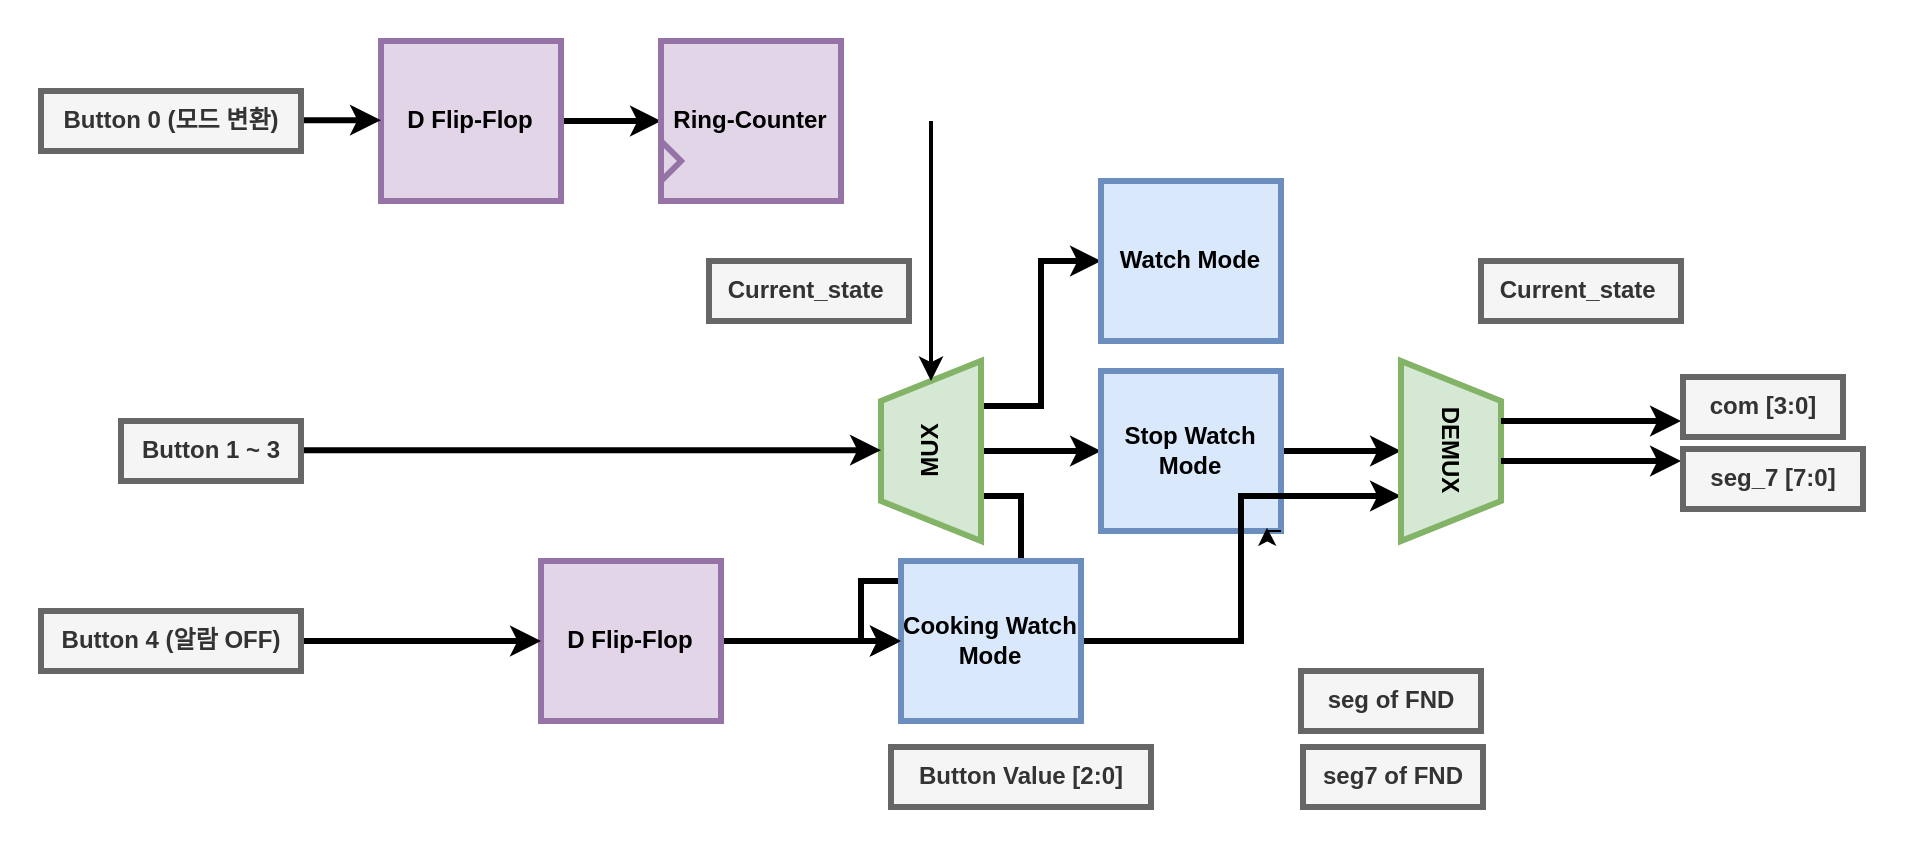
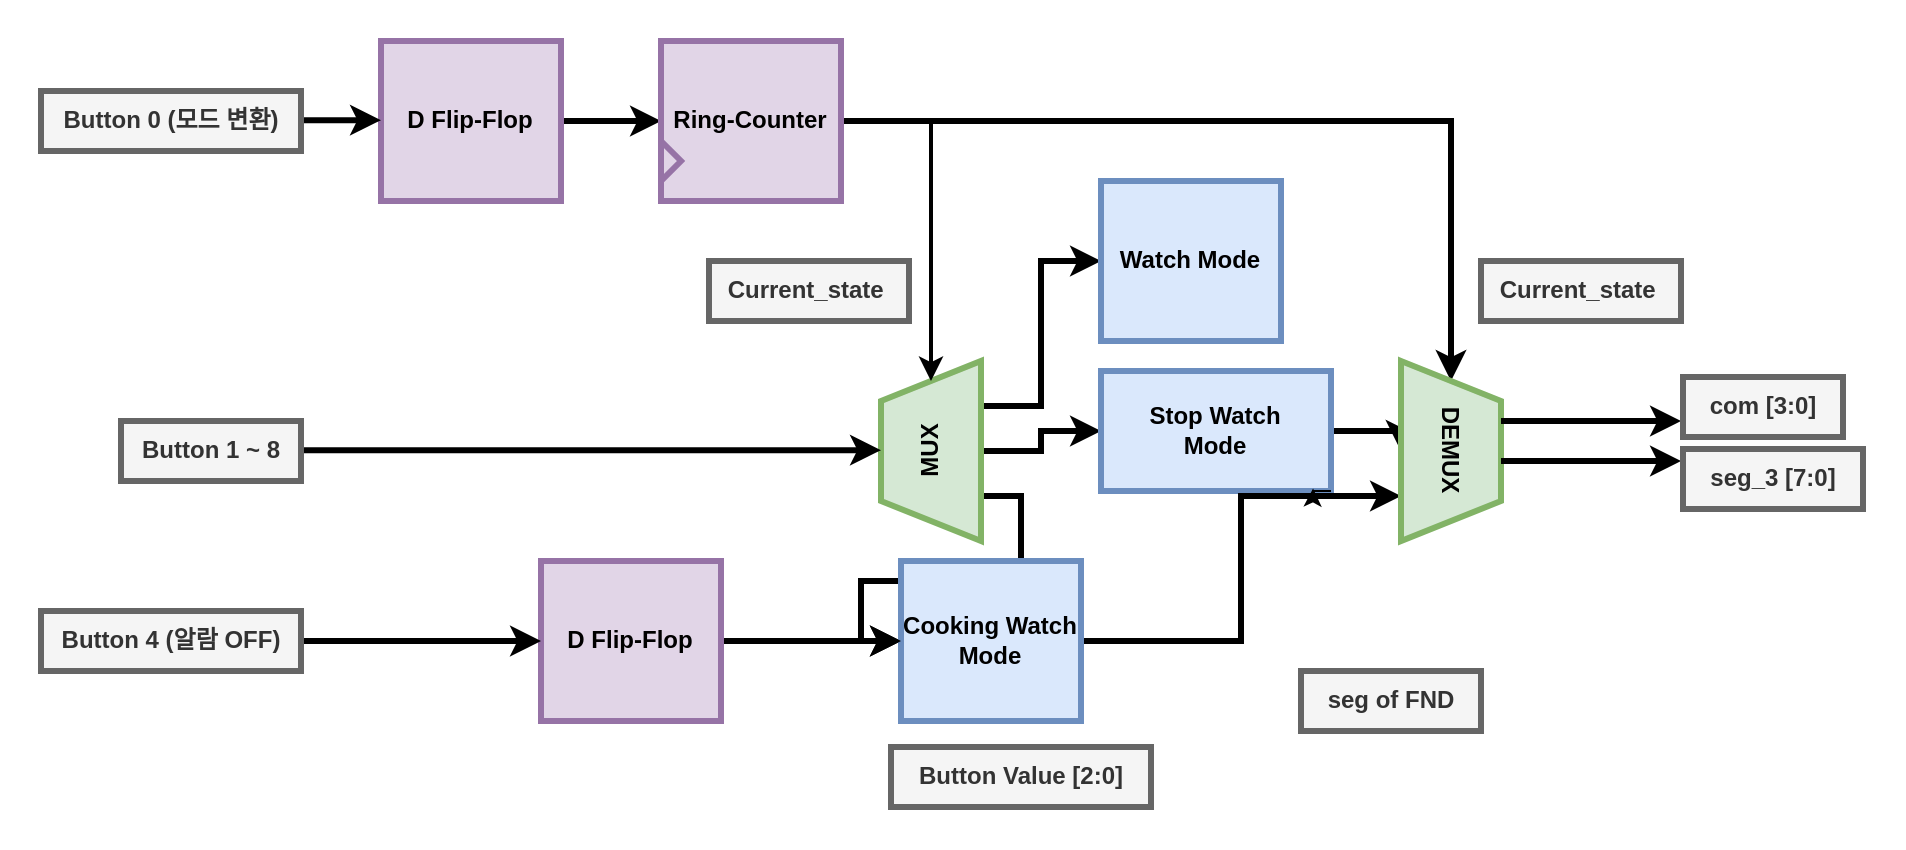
  <mxCell id="0" />
  <mxCell id="1" parent="0" />
  <mxCell id="2" style="edgeStyle=orthogonalEdgeStyle;rounded=0;orthogonalLoop=1;jettySize=auto;html=1;entryX=0;entryY=0.5;entryDx=0;entryDy=0;strokeWidth=3;" parent="1" source="3" target="5" edge="1"><mxGeometry relative="1" as="geometry" /></mxCell>
  <mxCell id="3" value="&lt;b&gt;D Flip-Flop&lt;/b&gt;" style="rounded=0;whiteSpace=wrap;html=1;fillColor=#e1d5e7;strokeColor=#9673a6;strokeWidth=3;" parent="1" vertex="1"><mxGeometry x="190" y="20" width="90" height="80" as="geometry" /></mxCell>
+ <mxCell id="4" style="edgeStyle=orthogonalEdgeStyle;rounded=0;orthogonalLoop=1;jettySize=auto;html=1;entryX=0;entryY=0.5;entryDx=0;entryDy=0;strokeWidth=3;" parent="1" source="5" target="17" edge="1"><mxGeometry relative="1" as="geometry" /></mxCell>
  <mxCell id="5" value="&lt;b&gt;Ring-Counter&lt;/b&gt;" style="rounded=0;whiteSpace=wrap;html=1;fillColor=#e1d5e7;strokeColor=#9673a6;strokeWidth=3;" parent="1" vertex="1"><mxGeometry x="330" y="20" width="90" height="80" as="geometry" /></mxCell>
  <mxCell id="6" value="" style="triangle;whiteSpace=wrap;html=1;fillColor=#e1d5e7;strokeColor=#9673a6;strokeWidth=3;" parent="1" vertex="1"><mxGeometry x="330" y="70" width="10" height="20" as="geometry" /></mxCell>
  <mxCell id="7" style="edgeStyle=orthogonalEdgeStyle;rounded=0;orthogonalLoop=1;jettySize=auto;html=1;entryX=0;entryY=0.5;entryDx=0;entryDy=0;strokeWidth=3;" parent="1" source="10" target="13" edge="1"><mxGeometry relative="1" as="geometry" /></mxCell>
  <mxCell id="8" style="edgeStyle=orthogonalEdgeStyle;rounded=0;orthogonalLoop=1;jettySize=auto;html=1;exitX=0.75;exitY=1;exitDx=0;exitDy=0;entryX=0;entryY=0.5;entryDx=0;entryDy=0;strokeWidth=3;" parent="1" source="10" target="11" edge="1"><mxGeometry relative="1" as="geometry" /></mxCell>
  <mxCell id="9" style="edgeStyle=orthogonalEdgeStyle;rounded=0;orthogonalLoop=1;jettySize=auto;html=1;exitX=0.25;exitY=1;exitDx=0;exitDy=0;entryX=0;entryY=0.5;entryDx=0;entryDy=0;strokeWidth=3;" parent="1" source="10" target="15" edge="1"><mxGeometry relative="1" as="geometry" /></mxCell>
  <mxCell id="10" value="&lt;b&gt;MUX&lt;/b&gt;" style="shape=trapezoid;perimeter=trapezoidPerimeter;whiteSpace=wrap;html=1;fixedSize=1;rotation=-90;fillColor=#d5e8d4;strokeColor=#82b366;strokeWidth=3;" parent="1" vertex="1"><mxGeometry x="420" y="200" width="90" height="50" as="geometry" /></mxCell>
  <mxCell id="11" value="&lt;b&gt;Watch Mode&lt;/b&gt;" style="rounded=0;whiteSpace=wrap;html=1;fillColor=#dae8fc;strokeColor=#6c8ebf;strokeWidth=3;" parent="1" vertex="1"><mxGeometry x="550" y="90" width="90" height="80" as="geometry" /></mxCell>
  <mxCell id="12" style="edgeStyle=orthogonalEdgeStyle;rounded=0;orthogonalLoop=1;jettySize=auto;html=1;exitX=1;exitY=0.5;exitDx=0;exitDy=0;entryX=0.5;entryY=1;entryDx=0;entryDy=0;strokeWidth=3;" parent="1" source="13" target="17" edge="1"><mxGeometry relative="1" as="geometry" /></mxCell>
- <mxCell id="13" value="&lt;b&gt;Stop Watch&lt;/b&gt;&lt;div&gt;&lt;b&gt;Mode&lt;/b&gt;&lt;/div&gt;" style="rounded=0;whiteSpace=wrap;html=1;fillColor=#dae8fc;strokeColor=#6c8ebf;strokeWidth=3;" parent="1" vertex="1"><mxGeometry x="550" y="185" width="90" height="80" as="geometry" /></mxCell>
+ <mxCell id="13" value="&lt;b&gt;Stop Watch&lt;/b&gt;&lt;div&gt;&lt;b&gt;Mode&lt;/b&gt;&lt;/div&gt;" style="rounded=0;whiteSpace=wrap;html=1;fillColor=#dae8fc;strokeColor=#6c8ebf;strokeWidth=3;" parent="1" vertex="1"><mxGeometry x="550" y="185" width="115" height="60" as="geometry" /></mxCell>
  <mxCell id="14" style="edgeStyle=orthogonalEdgeStyle;rounded=0;orthogonalLoop=1;jettySize=auto;html=1;exitX=1;exitY=0.5;exitDx=0;exitDy=0;entryX=0.75;entryY=1;entryDx=0;entryDy=0;strokeWidth=3;" parent="1" source="15" target="17" edge="1"><mxGeometry relative="1" as="geometry" /></mxCell>
  <mxCell id="15" value="&lt;b&gt;Cooking Watch&lt;/b&gt;&lt;div&gt;&lt;b&gt;Mode&lt;/b&gt;&lt;/div&gt;" style="rounded=0;whiteSpace=wrap;html=1;fillColor=#dae8fc;strokeColor=#6c8ebf;strokeWidth=3;" parent="1" vertex="1"><mxGeometry x="450" y="280" width="90" height="80" as="geometry" /></mxCell>
  <mxCell id="16" style="edgeStyle=orthogonalEdgeStyle;rounded=0;orthogonalLoop=1;jettySize=auto;html=1;exitX=1;exitY=1;exitDx=0;exitDy=0;entryX=0.922;entryY=0.979;entryDx=0;entryDy=0;entryPerimeter=0;" parent="1" source="13" target="13" edge="1"><mxGeometry relative="1" as="geometry" /></mxCell>
  <mxCell id="17" value="&lt;b&gt;DEMUX&lt;/b&gt;" style="shape=trapezoid;perimeter=trapezoidPerimeter;whiteSpace=wrap;html=1;fixedSize=1;rotation=90;fillColor=#d5e8d4;strokeColor=#82b366;strokeWidth=3;" parent="1" vertex="1"><mxGeometry x="680" y="200" width="90" height="50" as="geometry" /></mxCell>
  <mxCell id="18" style="edgeStyle=orthogonalEdgeStyle;rounded=0;orthogonalLoop=1;jettySize=auto;html=1;entryX=0;entryY=0.5;entryDx=0;entryDy=0;strokeWidth=3;" parent="1" source="19" target="15" edge="1"><mxGeometry relative="1" as="geometry" /></mxCell>
  <mxCell id="19" value="&lt;b&gt;D Flip-Flop&lt;/b&gt;" style="rounded=0;whiteSpace=wrap;html=1;fillColor=#e1d5e7;strokeColor=#9673a6;strokeWidth=3;" parent="1" vertex="1"><mxGeometry x="270" y="280" width="90" height="80" as="geometry" /></mxCell>
  <mxCell id="20" value="" style="endArrow=classic;html=1;rounded=0;entryX=1;entryY=0.5;entryDx=0;entryDy=0;strokeWidth=2;" parent="1" target="10" edge="1"><mxGeometry width="50" height="50" relative="1" as="geometry"><mxPoint x="465" y="60" as="sourcePoint" /><mxPoint x="460.004" y="185.001" as="targetPoint" /></mxGeometry></mxCell>
  <mxCell id="21" value="" style="endArrow=classic;html=1;rounded=0;strokeWidth=3;" parent="1" edge="1"><mxGeometry width="50" height="50" relative="1" as="geometry"><mxPoint x="150" y="224.58" as="sourcePoint" /><mxPoint x="440" y="224.58" as="targetPoint" /></mxGeometry></mxCell>
  <mxCell id="22" value="" style="endArrow=classic;html=1;rounded=0;strokeWidth=3;" parent="1" edge="1"><mxGeometry width="50" height="50" relative="1" as="geometry"><mxPoint x="150" y="320" as="sourcePoint" /><mxPoint x="270" y="320" as="targetPoint" /></mxGeometry></mxCell>
  <mxCell id="23" value="" style="endArrow=classic;html=1;rounded=0;strokeWidth=3;" parent="1" edge="1"><mxGeometry width="50" height="50" relative="1" as="geometry"><mxPoint x="150" y="59.58" as="sourcePoint" /><mxPoint x="190" y="59.58" as="targetPoint" /></mxGeometry></mxCell>
  <mxCell id="24" value="&lt;b&gt;Button 0 (모드 변환)&lt;/b&gt;" style="text;html=1;align=center;verticalAlign=middle;resizable=0;points=[];autosize=1;strokeColor=#666666;fillColor=#f5f5f5;fontColor=#333333;strokeWidth=3;" parent="1" vertex="1"><mxGeometry x="20" y="45" width="130" height="30" as="geometry" /></mxCell>
- <mxCell id="25" value="&lt;b&gt;Button 1 ~ 3&lt;/b&gt;" style="text;html=1;align=center;verticalAlign=middle;resizable=0;points=[];autosize=1;strokeColor=#666666;fillColor=#f5f5f5;fontColor=#333333;strokeWidth=3;" parent="1" vertex="1"><mxGeometry x="60" y="210" width="90" height="30" as="geometry" /></mxCell>
+ <mxCell id="25" value="&lt;b&gt;Button 1 ~ 8&lt;/b&gt;" style="text;html=1;align=center;verticalAlign=middle;resizable=0;points=[];autosize=1;strokeColor=#666666;fillColor=#f5f5f5;fontColor=#333333;strokeWidth=3;" parent="1" vertex="1"><mxGeometry x="60" y="210" width="90" height="30" as="geometry" /></mxCell>
  <mxCell id="26" value="&lt;b&gt;Button 4 (알람 OFF)&lt;/b&gt;" style="text;html=1;align=center;verticalAlign=middle;resizable=0;points=[];autosize=1;strokeColor=#666666;fillColor=#f5f5f5;fontColor=#333333;strokeWidth=3;" parent="1" vertex="1"><mxGeometry x="20" y="305" width="130" height="30" as="geometry" /></mxCell>
  <mxCell id="27" value="&lt;b&gt;Current_state&amp;nbsp;&lt;/b&gt;" style="text;html=1;align=center;verticalAlign=middle;resizable=0;points=[];autosize=1;strokeColor=#666666;fillColor=#f5f5f5;fontColor=#333333;strokeWidth=3;" parent="1" vertex="1"><mxGeometry x="354" y="130" width="100" height="30" as="geometry" /></mxCell>
  <mxCell id="28" value="&lt;b&gt;Current_state&amp;nbsp;&lt;/b&gt;" style="text;html=1;align=center;verticalAlign=middle;resizable=0;points=[];autosize=1;strokeColor=#666666;fillColor=#f5f5f5;fontColor=#333333;strokeWidth=3;" parent="1" vertex="1"><mxGeometry x="740" y="130" width="100" height="30" as="geometry" /></mxCell>
  <mxCell id="29" value="&lt;b&gt;seg of FND&lt;/b&gt;" style="text;html=1;align=center;verticalAlign=middle;resizable=0;points=[];autosize=1;strokeColor=#666666;fillColor=#f5f5f5;fontColor=#333333;strokeWidth=3;" parent="1" vertex="1"><mxGeometry x="650" y="335" width="90" height="30" as="geometry" /></mxCell>
- <mxCell id="30" value="&lt;b&gt;seg7 of FND&lt;/b&gt;" style="text;html=1;align=center;verticalAlign=middle;resizable=0;points=[];autosize=1;strokeColor=#666666;fillColor=#f5f5f5;fontColor=#333333;strokeWidth=3;" parent="1" vertex="1"><mxGeometry x="651" y="373" width="90" height="30" as="geometry" /></mxCell>
  <mxCell id="31" value="&lt;b&gt;Button Value [2:0]&lt;/b&gt;" style="text;html=1;align=center;verticalAlign=middle;resizable=0;points=[];autosize=1;strokeColor=#666666;fillColor=#f5f5f5;fontColor=#333333;strokeWidth=3;" parent="1" vertex="1"><mxGeometry x="445" y="373" width="130" height="30" as="geometry" /></mxCell>
  <mxCell id="32" value="" style="endArrow=classic;html=1;rounded=0;strokeWidth=3;" parent="1" edge="1"><mxGeometry width="50" height="50" relative="1" as="geometry"><mxPoint x="750" y="210" as="sourcePoint" /><mxPoint x="840" y="210" as="targetPoint" /></mxGeometry></mxCell>
  <mxCell id="33" value="" style="endArrow=classic;html=1;rounded=0;strokeWidth=3;" parent="1" edge="1"><mxGeometry width="50" height="50" relative="1" as="geometry"><mxPoint x="750" y="230" as="sourcePoint" /><mxPoint x="840" y="230" as="targetPoint" /></mxGeometry></mxCell>
  <mxCell id="34" value="&lt;b&gt;com [3:0]&lt;/b&gt;" style="text;html=1;align=center;verticalAlign=middle;resizable=0;points=[];autosize=1;strokeColor=#666666;fillColor=#f5f5f5;fontColor=#333333;strokeWidth=3;" parent="1" vertex="1"><mxGeometry x="841" y="188" width="80" height="30" as="geometry" /></mxCell>
- <mxCell id="35" value="&lt;b&gt;seg_7 [7:0]&lt;/b&gt;" style="text;html=1;align=center;verticalAlign=middle;resizable=0;points=[];autosize=1;strokeColor=#666666;fillColor=#f5f5f5;fontColor=#333333;strokeWidth=3;" parent="1" vertex="1"><mxGeometry x="841" y="224" width="90" height="30" as="geometry" /></mxCell>
+ <mxCell id="35" value="&lt;b&gt;seg_3 [7:0]&lt;/b&gt;" style="text;html=1;align=center;verticalAlign=middle;resizable=0;points=[];autosize=1;strokeColor=#666666;fillColor=#f5f5f5;fontColor=#333333;strokeWidth=3;" parent="1" vertex="1"><mxGeometry x="841" y="224" width="90" height="30" as="geometry" /></mxCell>
